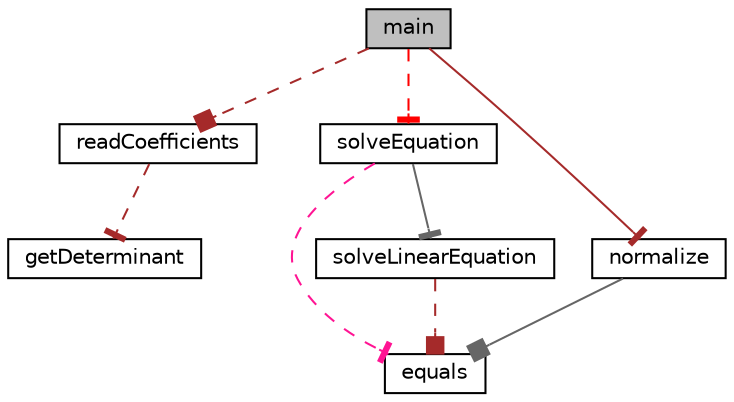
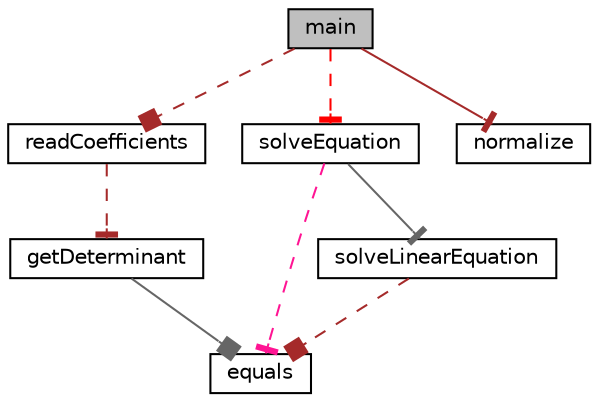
  digraph {
    rankdir=TB
    node [color=black fillcolor=white fontname=Helvetica fontsize=10 shape=record style=filled]
    edge [arrowhead=tee color=brown fontname=Helvetica fontsize=10 labelfontname=Helvetica labelfontsize=10 style=dashed]
    n1 [fillcolor=grey75 fontcolor=black height=0.2 label=main width=0.4]
    n2 [height=0.2 label=readCoefficients width=0.4]
    n3 [height=0.2 label=solveEquation width=0.4]
    n4 [height=0.2 label=normalize width=0.4]
    n5 [height=0.2 label=getDeterminant width=0.4]
    n6 [height=0.2 label=equals width=0.4]
    n7 [height=0.2 label=solveLinearEquation width=0.4]
    n1 -> n2 [arrowhead=box]
    n1 -> n3 [color=red]
    n1 -> n4 [style=solid]
    n2 -> n5
    n3 -> n6 [color=deeppink]
    n3 -> n7 [color=gray40 style=solid]
-   n4 -> n6 [arrowhead=box color=gray40 style=solid]
+   n5 -> n6 [arrowhead=box color=gray40 style=solid]
    n7 -> n6 [arrowhead=box]
  }
